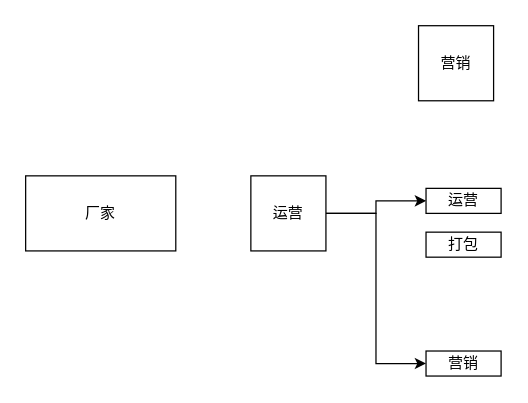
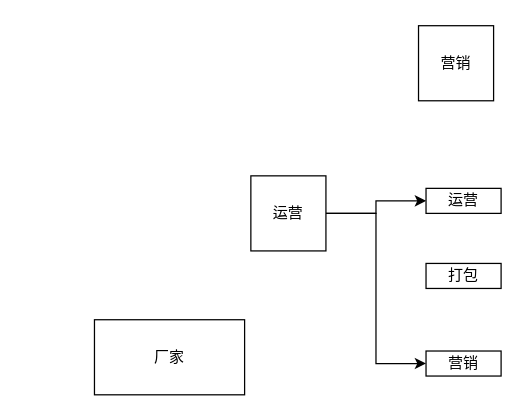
  <mxCell id="0" />
  <mxCell id="1" parent="0" />
- <mxCell id="2" value="厂家" style="rounded=0;whiteSpace=wrap;html=1;" vertex="1" parent="1"><mxGeometry x="20" y="140" width="120" height="60" as="geometry" /></mxCell>
+ <mxCell id="2" value="厂家" style="rounded=0;whiteSpace=wrap;html=1;" vertex="1" parent="1"><mxGeometry x="75" y="255" width="120" height="60" as="geometry" /></mxCell>
  <mxCell id="3" value="" style="edgeStyle=orthogonalEdgeStyle;rounded=0;orthogonalLoop=1;jettySize=auto;html=1;" edge="1" parent="1" source="5" target="6"><mxGeometry relative="1" as="geometry" /></mxCell>
  <mxCell id="4" style="edgeStyle=orthogonalEdgeStyle;rounded=0;orthogonalLoop=1;jettySize=auto;html=1;exitX=1;exitY=0.5;exitDx=0;exitDy=0;entryX=0;entryY=0.5;entryDx=0;entryDy=0;" edge="1" parent="1" source="5" target="7"><mxGeometry relative="1" as="geometry" /></mxCell>
  <mxCell id="5" value="运营" style="rounded=0;whiteSpace=wrap;html=1;" vertex="1" parent="1"><mxGeometry x="200" y="140" width="60" height="60" as="geometry" /></mxCell>
  <mxCell id="6" value="运营" style="rounded=0;whiteSpace=wrap;html=1;" vertex="1" parent="1"><mxGeometry x="340" y="150" width="60" height="20" as="geometry" /></mxCell>
  <mxCell id="7" value="营销" style="rounded=0;whiteSpace=wrap;html=1;" vertex="1" parent="1"><mxGeometry x="340" y="280" width="60" height="20" as="geometry" /></mxCell>
  <mxCell id="8" value="营销" style="rounded=0;whiteSpace=wrap;html=1;" vertex="1" parent="1"><mxGeometry x="334" y="20" width="60" height="60" as="geometry" /></mxCell>
- <mxCell id="9" value="打包" style="rounded=0;whiteSpace=wrap;html=1;" vertex="1" parent="1"><mxGeometry x="340" y="185" width="60" height="20" as="geometry" /></mxCell>
+ <mxCell id="9" value="打包" style="rounded=0;whiteSpace=wrap;html=1;" vertex="1" parent="1"><mxGeometry x="340" y="210" width="60" height="20" as="geometry" /></mxCell>
